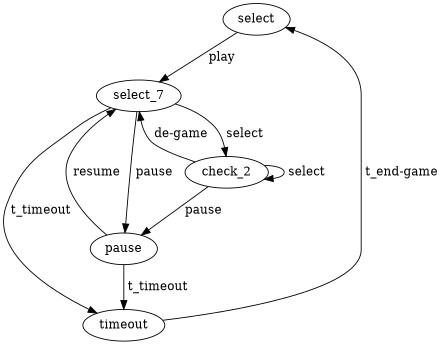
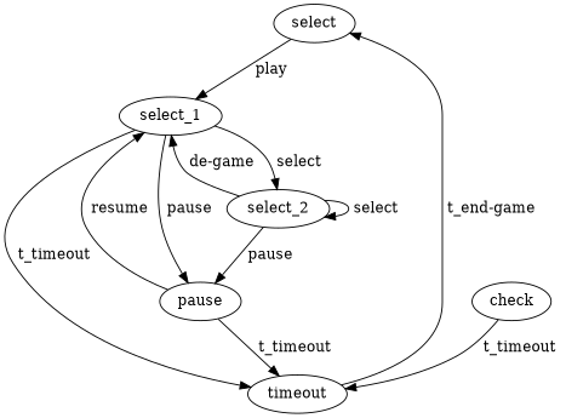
  digraph {
    n1 [label=select]
-   select_1 [label=select_7]
-   select_2 [label=check_2]
+   select_1
+   select_2
    pause
    timeout
+   check
    n1 -> select_1 [label=" play "]
    select_1 -> select_2 [label=" select "]
    select_1 -> pause [label=" pause "]
    select_1 -> timeout [label=" t_timeout "]
    select_2 -> select_1 [label=" de-game "]
    select_2 -> select_2 [label=" select "]
    select_2 -> pause [label=" pause "]
    pause -> select_1 [label=" resume "]
    pause -> timeout [label=" t_timeout "]
    timeout -> n1 [label=" t_end-game "]
+   check -> timeout [label=" t_timeout "]
  }
